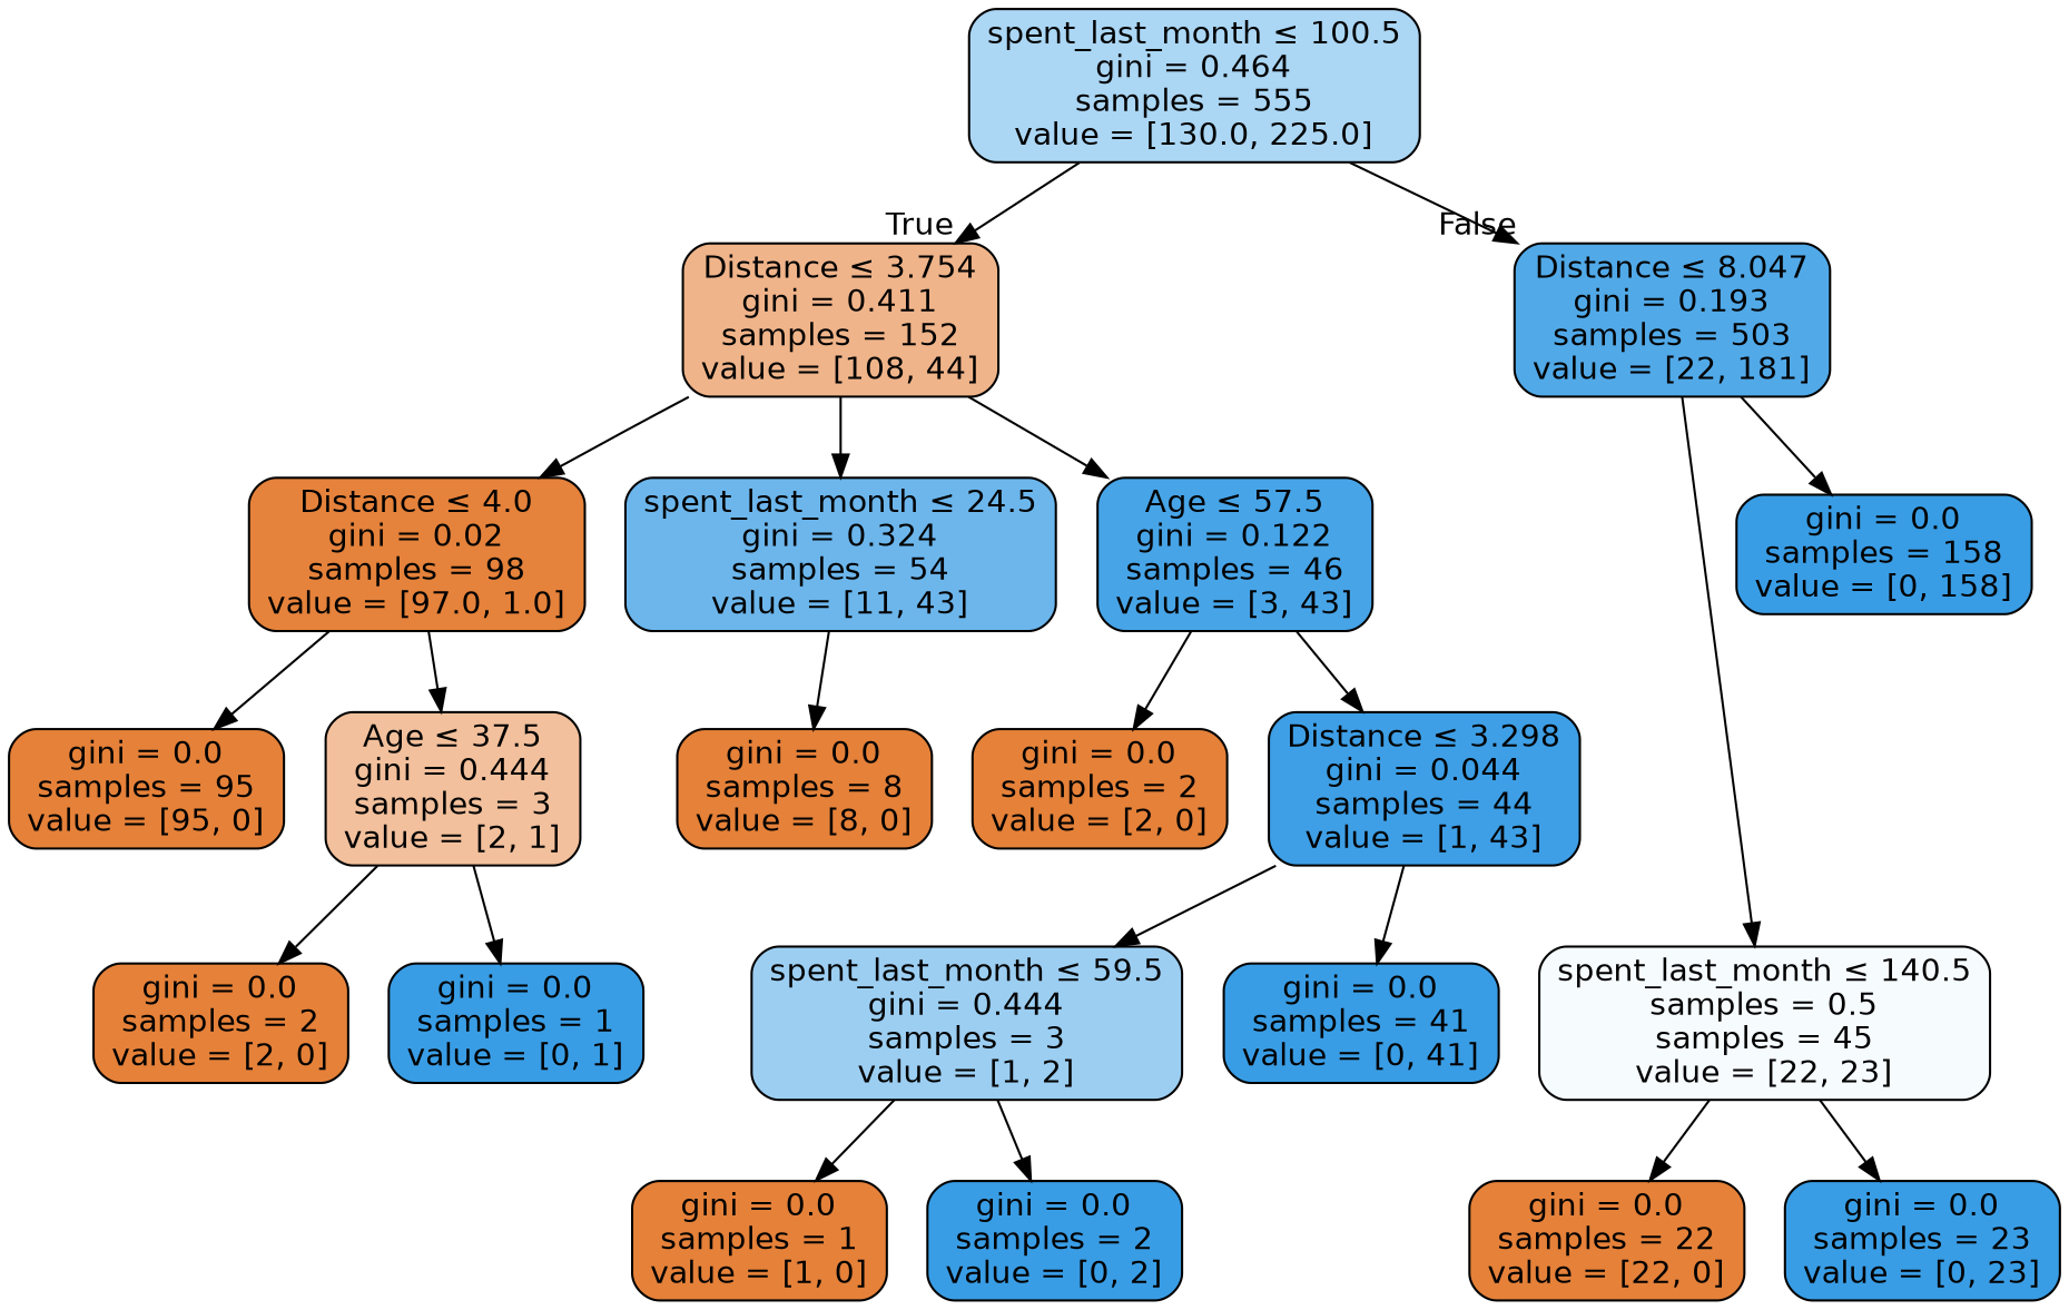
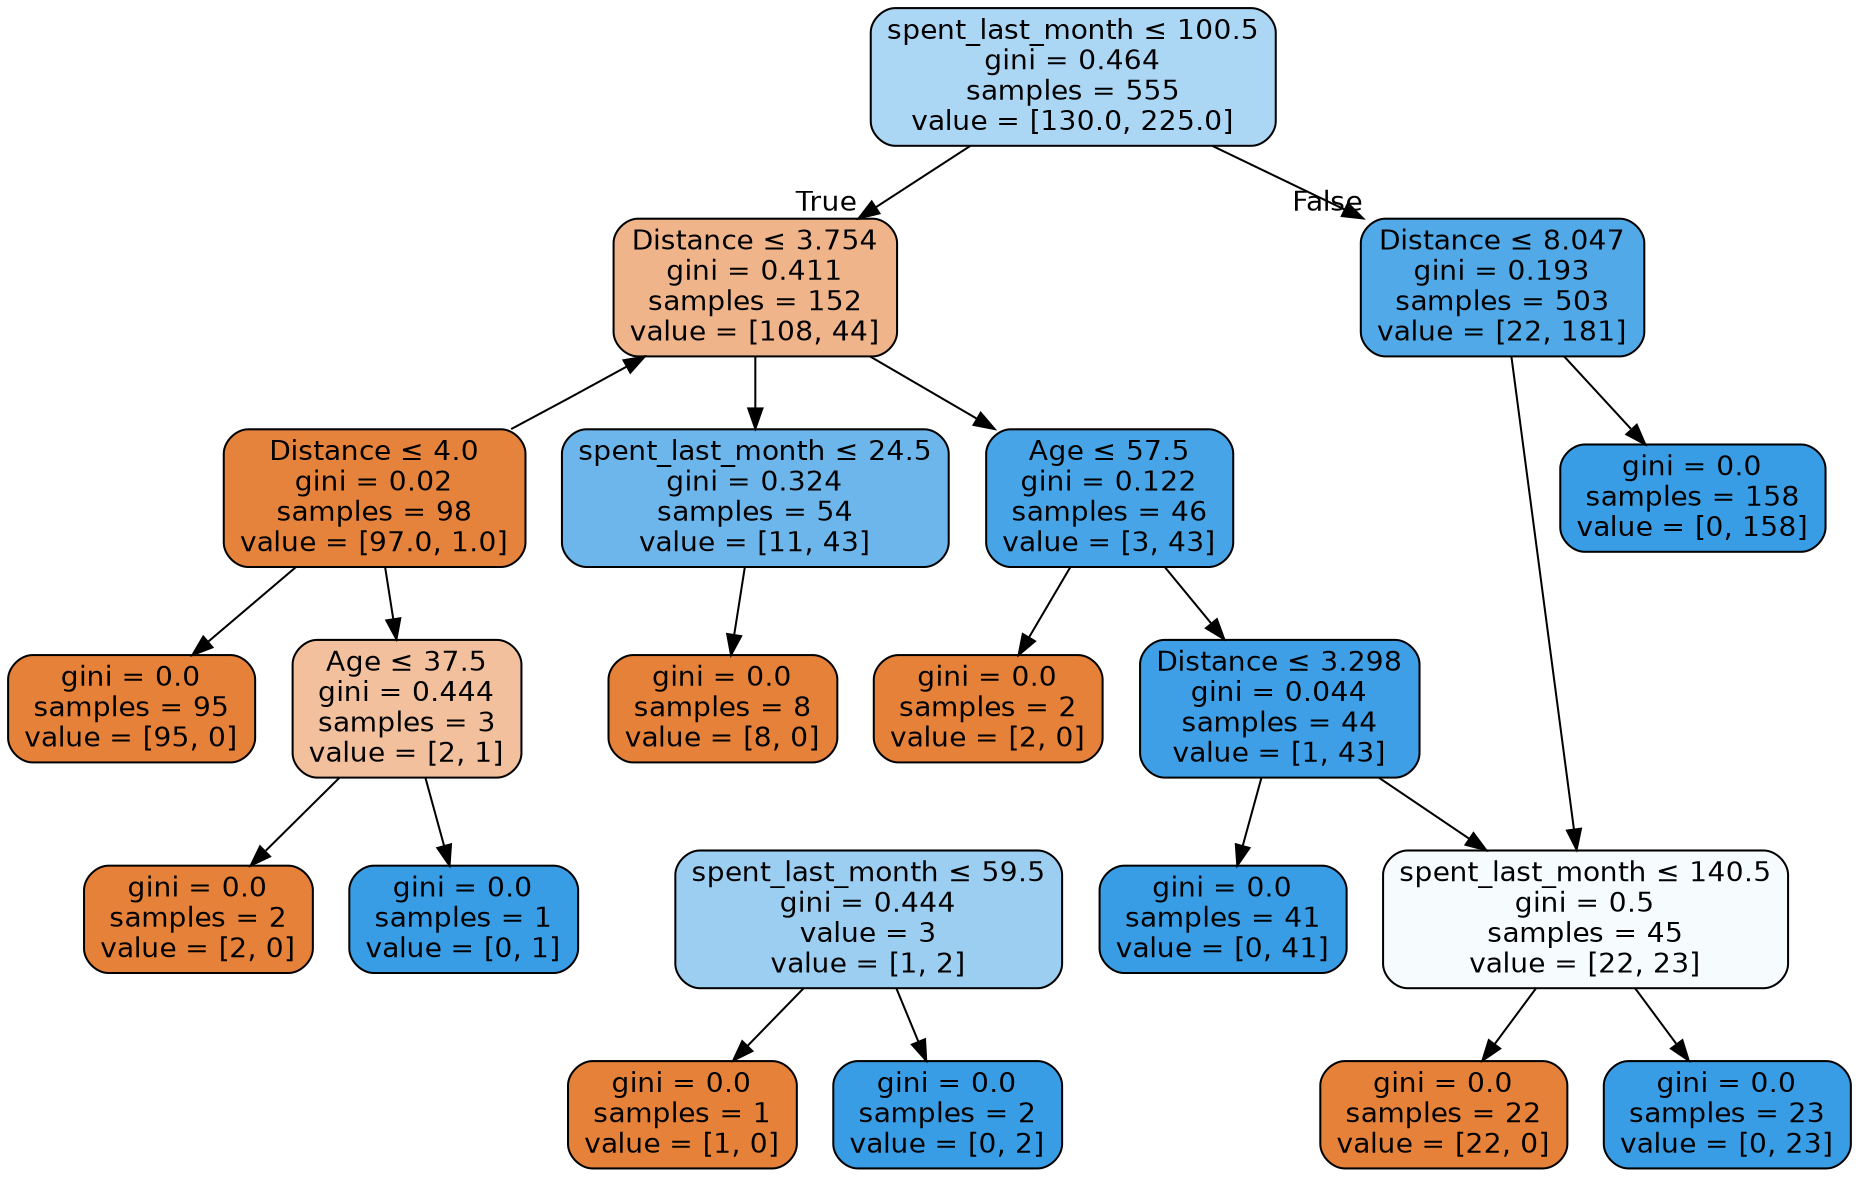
  digraph {
    node [color=black fillcolor="#e58139" fontname=helvetica shape=box style="filled, rounded"]
    edge [fontname=helvetica]
    n1 [fillcolor="#abd6f4" label=<spent_last_month &le; 100.5<br/>gini = 0.464<br/>samples = 555<br/>value = [130.0, 225.0]>]
    n2 [fillcolor="#f0b48a" label=<Distance &le; 3.754<br/>gini = 0.411<br/>samples = 152<br/>value = [108, 44]>]
    n3 [fillcolor="#51a9e8" label=<Distance &le; 8.047<br/>gini = 0.193<br/>samples = 503<br/>value = [22, 181]>]
    n4 [fillcolor="#6cb6ec" label=<spent_last_month &le; 24.5<br/>gini = 0.324<br/>samples = 54<br/>value = [11, 43]>]
    n5 [fillcolor="#e5823b" label=<Distance &le; 4.0<br/>gini = 0.02<br/>samples = 98<br/>value = [97.0, 1.0]>]
    n6 [fillcolor="#47a4e7" label=<Age &le; 57.5<br/>gini = 0.122<br/>samples = 46<br/>value = [3, 43]>]
    n7 [fillcolor="#399de5" label=<gini = 0.0<br/>samples = 158<br/>value = [0, 158]>]
-   n8 [fillcolor="#f6fbfe" label=<spent_last_month &le; 140.5<br/>samples = 0.5<br/>samples = 45<br/>value = [22, 23]>]
+   n8 [fillcolor="#f6fbfe" label=<spent_last_month &le; 140.5<br/>gini = 0.5<br/>samples = 45<br/>value = [22, 23]>]
    n9 [label=<gini = 0.0<br/>samples = 8<br/>value = [8, 0]>]
    n10 [fillcolor="#f2c09c" label=<Age &le; 37.5<br/>gini = 0.444<br/>samples = 3<br/>value = [2, 1]>]
    n11 [label=<gini = 0.0<br/>samples = 95<br/>value = [95, 0]>]
    n12 [fillcolor="#3e9fe6" label=<Distance &le; 3.298<br/>gini = 0.044<br/>samples = 44<br/>value = [1, 43]>]
    n13 [label=<gini = 0.0<br/>samples = 2<br/>value = [2, 0]>]
    n14 [fillcolor="#399de5" label=<gini = 0.0<br/>samples = 41<br/>value = [0, 41]>]
-   n15 [fillcolor="#9ccef2" label=<spent_last_month &le; 59.5<br/>gini = 0.444<br/>samples = 3<br/>value = [1, 2]>]
+   n15 [fillcolor="#9ccef2" label=<spent_last_month &le; 59.5<br/>gini = 0.444<br/>value = 3<br/>value = [1, 2]>]
    n16 [label=<gini = 0.0<br/>samples = 1<br/>value = [1, 0]>]
    n17 [fillcolor="#399de5" label=<gini = 0.0<br/>samples = 2<br/>value = [0, 2]>]
    n18 [fillcolor="#399de5" label=<gini = 0.0<br/>samples = 1<br/>value = [0, 1]>]
    n19 [label=<gini = 0.0<br/>samples = 2<br/>value = [2, 0]>]
    n20 [label=<gini = 0.0<br/>samples = 22<br/>value = [22, 0]>]
    n21 [fillcolor="#399de5" label=<gini = 0.0<br/>samples = 23<br/>value = [0, 23]>]
    n1 -> n2 [headlabel=True labelangle=45 labeldistance=2.5]
    n1 -> n3 [headlabel=False labelangle=-45 labeldistance=2.5]
    n2 -> n4
-   n2 -> n5
+   n5 -> n2
    n2 -> n6
    n3 -> n7
    n3 -> n8
    n4 -> n9
    n5 -> n10
    n5 -> n11
    n6 -> n12
    n6 -> n13
    n8 -> n20
    n8 -> n21
    n10 -> n18
    n10 -> n19
    n12 -> n14
-   n12 -> n15
+   n12 -> n8
    n15 -> n16
    n15 -> n17
  }
